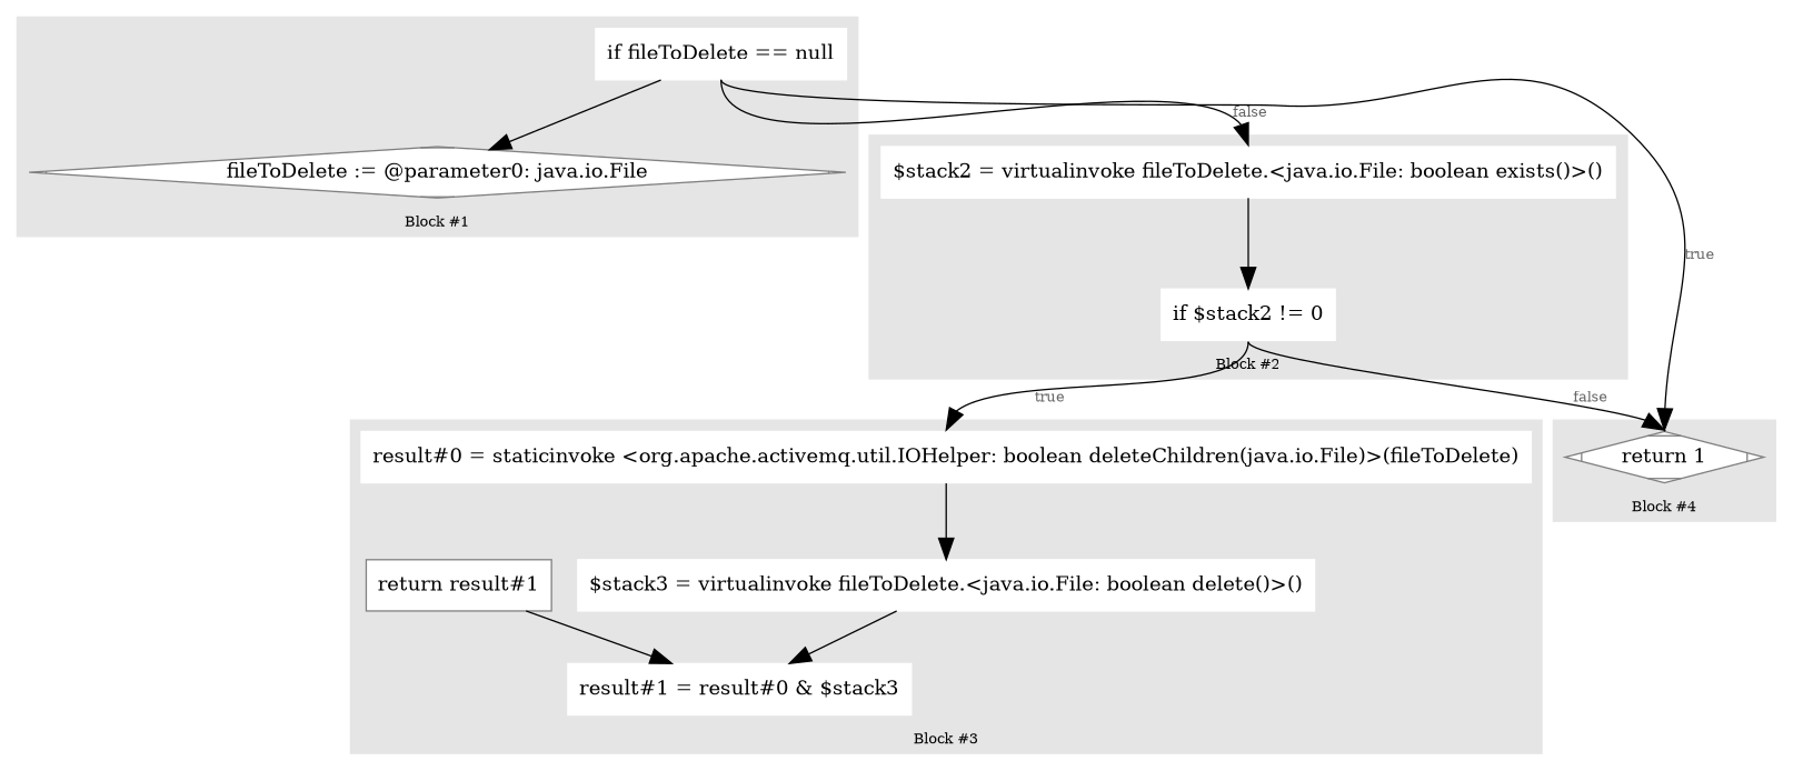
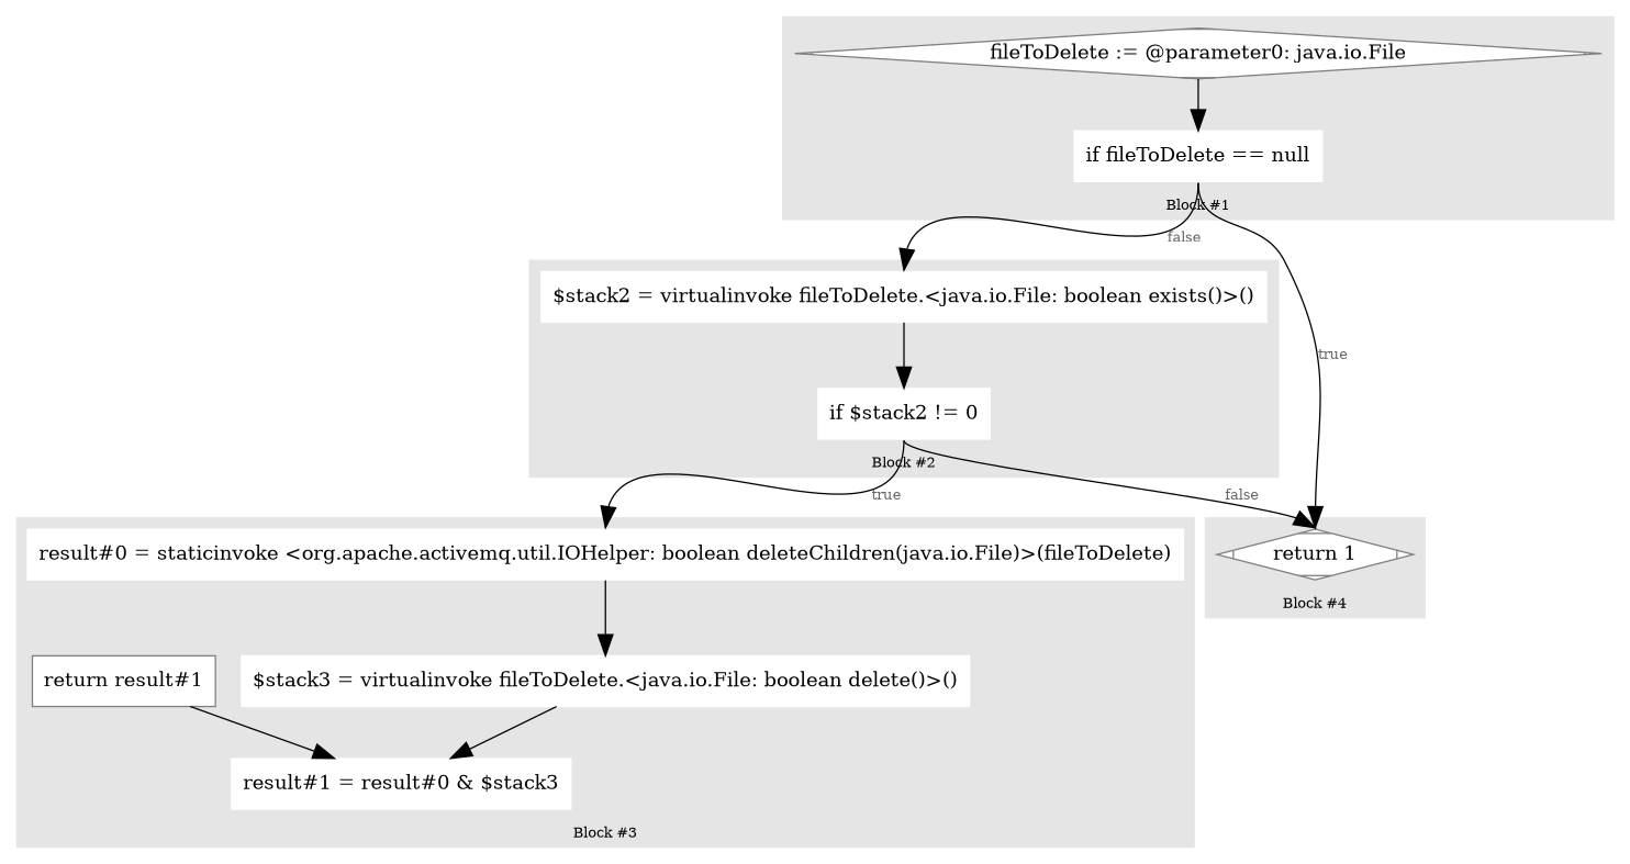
  digraph {
    color=gray90
    compound=true
    fontsize=10
    labelloc=b
    style=filled
    node [color=white shape=box style=filled]
    edge [arrowsize=1.5 fontcolor=grey40 fontsize=10]
    n1 [color=grey50 fillcolor=white label="fileToDelete := @parameter0: java.io.File" shape=Mdiamond]
    n2 [label="if fileToDelete == null"]
    n3 [label="$stack2 = virtualinvoke fileToDelete.&lt;java.io.File: boolean exists()&gt;()"]
    n4 [label="if $stack2 != 0"]
    n5 [label="result#0 = staticinvoke &lt;org.apache.activemq.util.IOHelper: boolean deleteChildren(java.io.File)&gt;(fileToDelete)"]
    n6 [label="$stack3 = virtualinvoke fileToDelete.&lt;java.io.File: boolean delete()&gt;()"]
    n7 [label="result#1 = result#0 &amp; $stack3"]
    n8 [color=grey50 fillcolor=white label="return result#1"]
    n9 [color=grey50 fillcolor=white label="return 1" shape=Mdiamond]
    subgraph cluster_1 {
      label="Block #1"
      n1
      n2
    }
    subgraph cluster_2 {
      label="Block #2"
      n3
      n4
    }
    subgraph cluster_3 {
      label="Block #3"
      n5
      n6
      n7
      n8
    }
    subgraph cluster_4 {
      label="Block #4"
      n9
    }
-   n2 -> n1
+   n1 -> n2
    n2 -> n3 [headport=n label=false tailport=s]
    n2 -> n9 [headport=n label=true tailport=s]
    n3 -> n4
    n4 -> n5 [headport=n label=true tailport=s]
    n4 -> n9 [headport=n label=false tailport=s]
    n5 -> n6
    n6 -> n7
    n8 -> n7
  }
